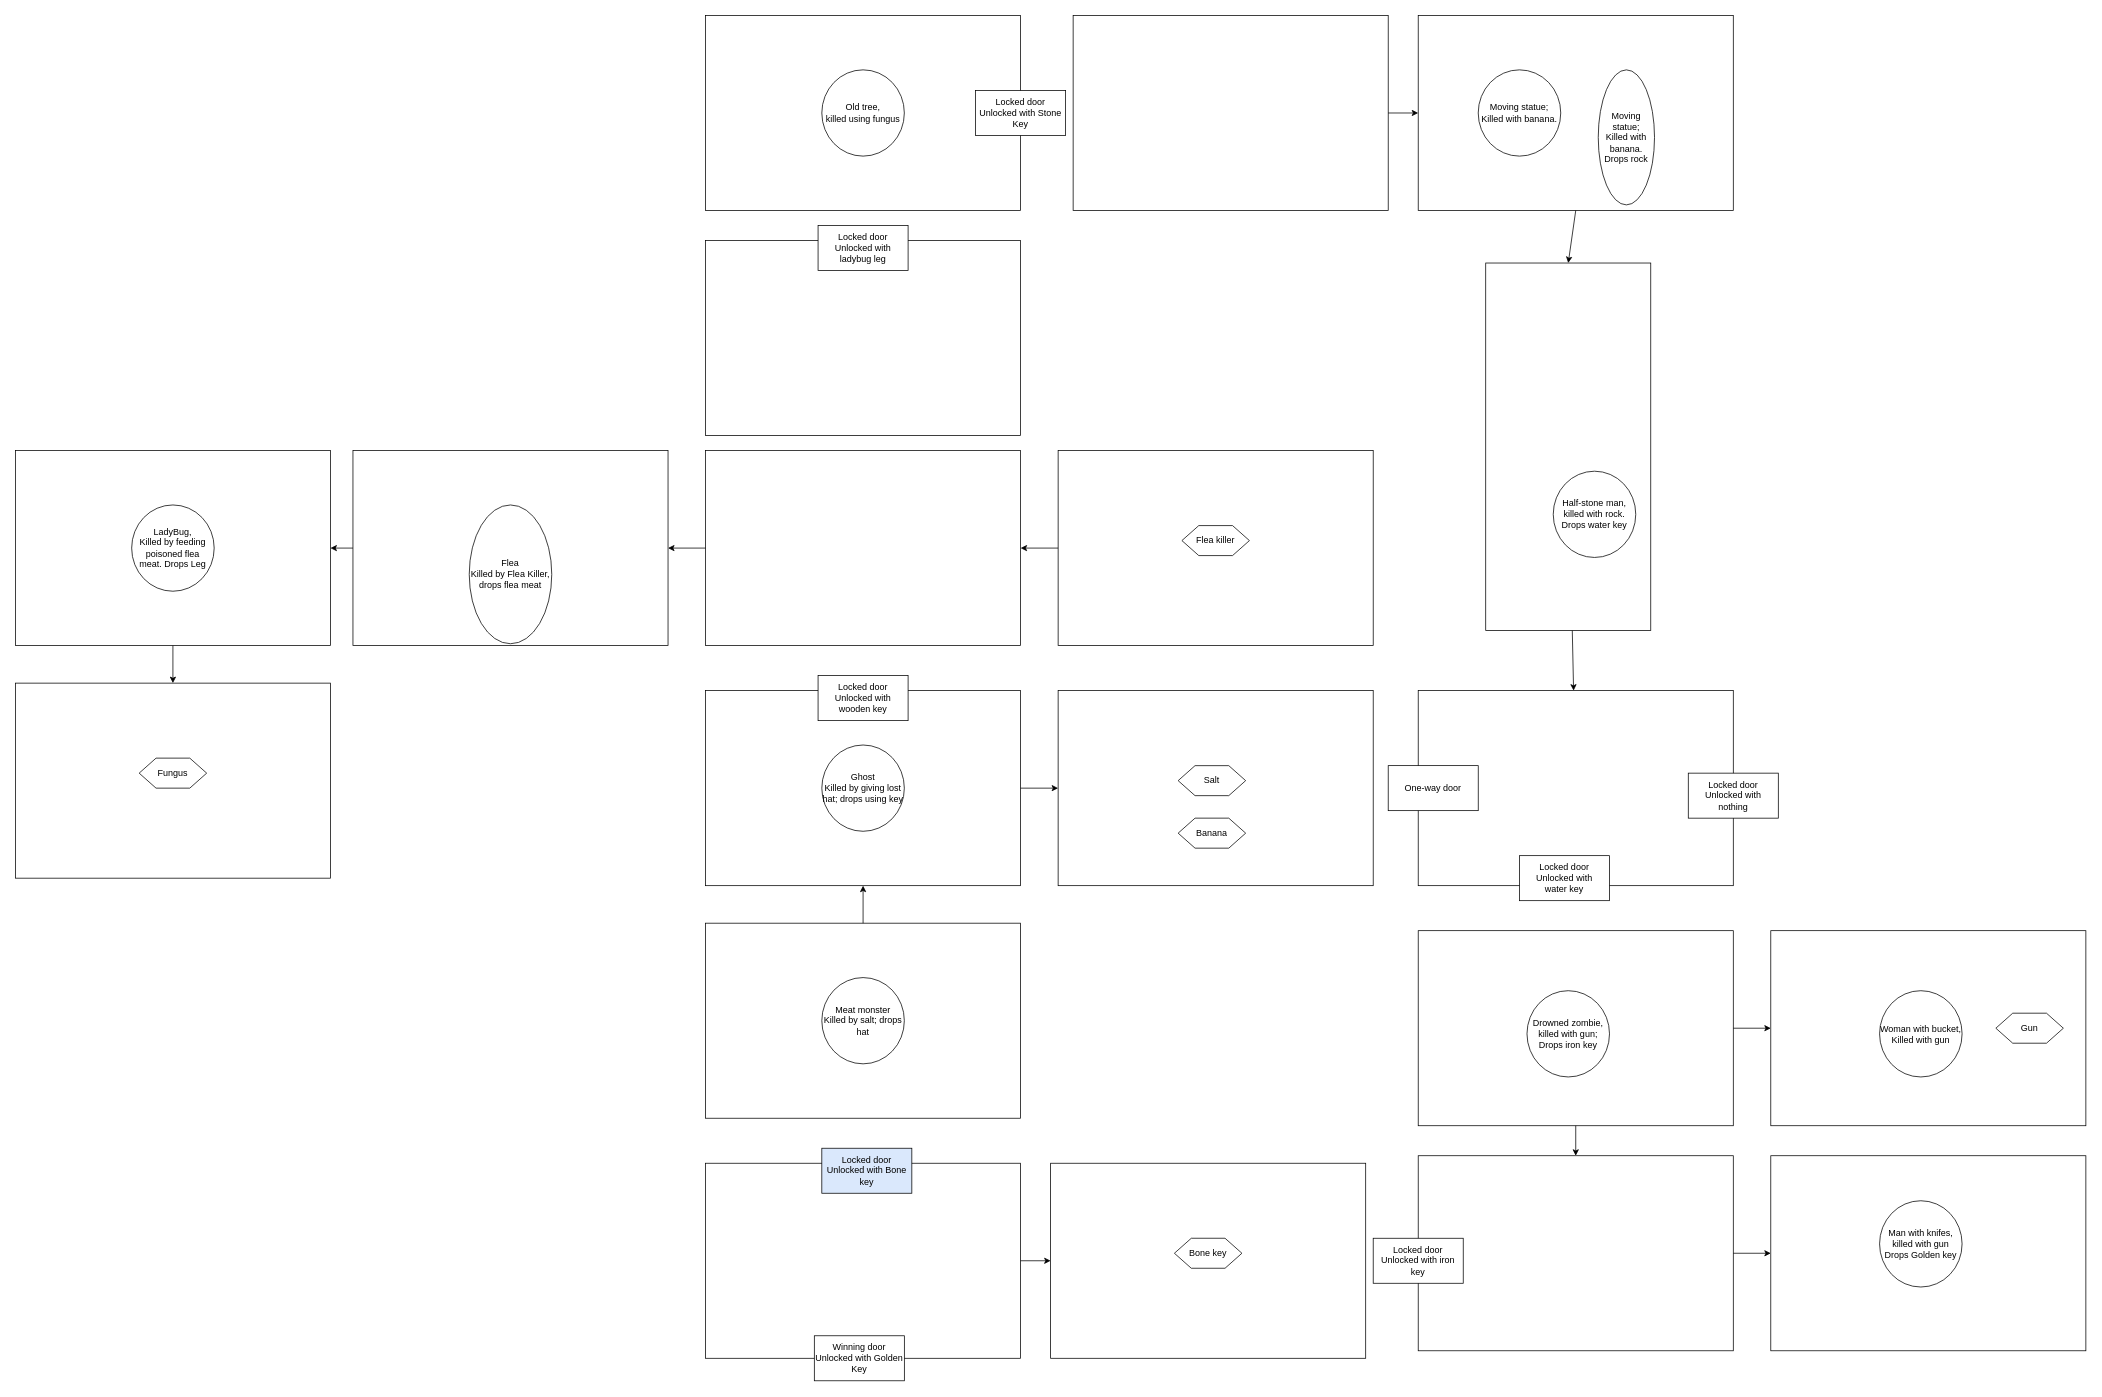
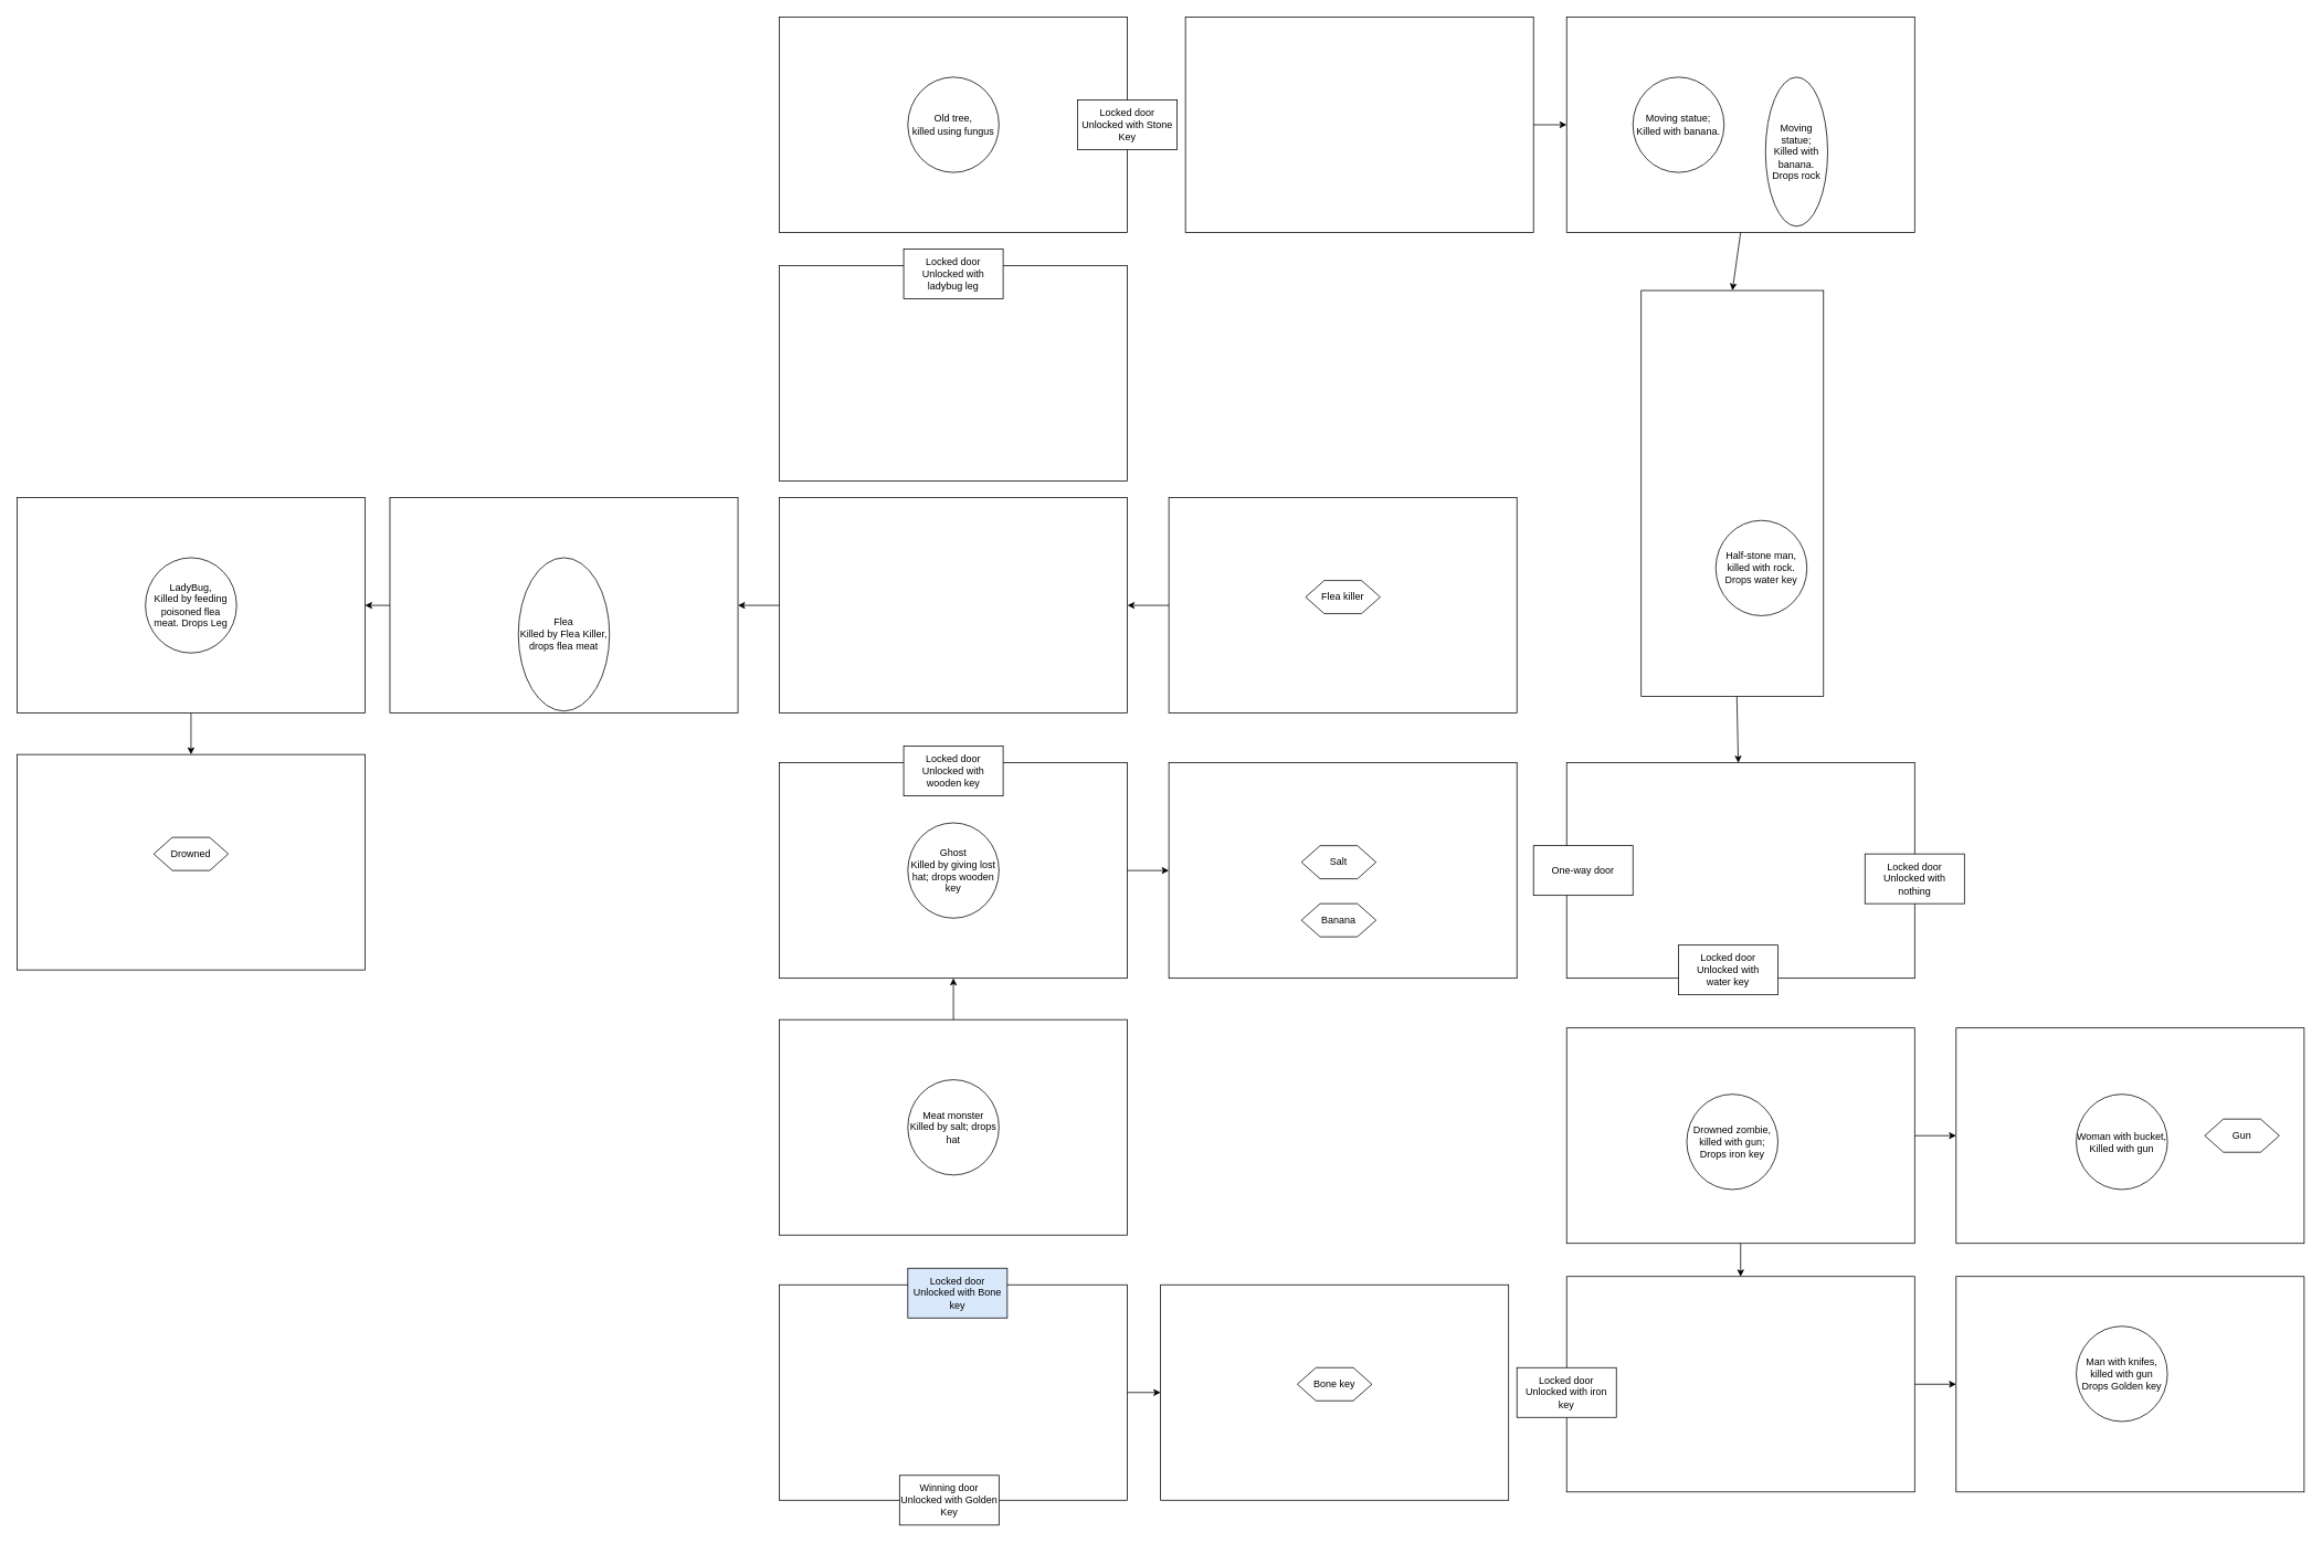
  <mxCell id="0" />
  <mxCell id="1" parent="0" />
  <mxCell id="2" value="" style="rounded=0;whiteSpace=wrap;html=1;" vertex="1" parent="1"><mxGeometry x="1890" y="1540" width="420" height="260" as="geometry" /></mxCell>
  <mxCell id="3" value="" style="rounded=0;whiteSpace=wrap;html=1;" vertex="1" parent="1"><mxGeometry x="1410" y="920" width="420" height="260" as="geometry" /></mxCell>
  <mxCell id="4" value="" style="rounded=0;whiteSpace=wrap;html=1;" vertex="1" parent="1"><mxGeometry x="940" y="920" width="420" height="260" as="geometry" /></mxCell>
- <mxCell id="5" value="&lt;div&gt;Ghost&lt;/div&gt;&lt;div&gt;Killed by giving lost hat; drops using key&lt;br&gt;&lt;/div&gt;" style="ellipse;whiteSpace=wrap;html=1;" vertex="1" parent="1"><mxGeometry x="1095" y="992.5" width="110" height="115" as="geometry" /></mxCell>
+ <mxCell id="5" value="&lt;div&gt;Ghost&lt;/div&gt;&lt;div&gt;Killed by giving lost hat; drops wooden key&lt;br&gt;&lt;/div&gt;" style="ellipse;whiteSpace=wrap;html=1;" vertex="1" parent="1"><mxGeometry x="1095" y="992.5" width="110" height="115" as="geometry" /></mxCell>
  <mxCell id="6" value="" style="rounded=0;whiteSpace=wrap;html=1;" vertex="1" parent="1"><mxGeometry x="940" y="1230" width="420" height="260" as="geometry" /></mxCell>
  <mxCell id="7" value="Meat monster&lt;br&gt;&lt;div&gt;Killed by salt; drops hat&lt;/div&gt;" style="ellipse;whiteSpace=wrap;html=1;" vertex="1" parent="1"><mxGeometry x="1095" y="1302.5" width="110" height="115" as="geometry" /></mxCell>
  <mxCell id="8" value="" style="rounded=0;whiteSpace=wrap;html=1;" vertex="1" parent="1"><mxGeometry x="940" y="600" width="420" height="260" as="geometry" /></mxCell>
  <mxCell id="9" value="Salt" style="shape=hexagon;perimeter=hexagonPerimeter2;whiteSpace=wrap;html=1;" vertex="1" parent="1"><mxGeometry x="1570" y="1020" width="90" height="40" as="geometry" /></mxCell>
  <mxCell id="10" value="" style="rounded=0;whiteSpace=wrap;html=1;" vertex="1" parent="1"><mxGeometry x="940" y="1550" width="420" height="260" as="geometry" /></mxCell>
  <mxCell id="11" value="Locked door&lt;br&gt;Unlocked with wooden key" style="rounded=0;whiteSpace=wrap;html=1;" vertex="1" parent="1"><mxGeometry x="1090" y="900" width="120" height="60" as="geometry" /></mxCell>
  <mxCell id="12" value="" style="rounded=0;whiteSpace=wrap;html=1;" vertex="1" parent="1"><mxGeometry x="1400" y="1550" width="420" height="260" as="geometry" /></mxCell>
  <mxCell id="13" value="Bone key" style="shape=hexagon;perimeter=hexagonPerimeter2;whiteSpace=wrap;html=1;" vertex="1" parent="1"><mxGeometry x="1565" y="1650" width="90" height="40" as="geometry" /></mxCell>
  <mxCell id="14" value="Locked door&lt;br&gt;Unlocked with Bone key" style="rounded=0;whiteSpace=wrap;html=1;fillColor=#dae8fc;" vertex="1" parent="1"><mxGeometry x="1095" y="1530" width="120" height="60" as="geometry" /></mxCell>
  <mxCell id="15" value="" style="rounded=0;whiteSpace=wrap;html=1;" vertex="1" parent="1"><mxGeometry x="1410" y="600" width="420" height="260" as="geometry" /></mxCell>
  <mxCell id="16" value="Flea killer" style="shape=hexagon;perimeter=hexagonPerimeter2;whiteSpace=wrap;html=1;" vertex="1" parent="1"><mxGeometry x="1575" y="700" width="90" height="40" as="geometry" /></mxCell>
  <mxCell id="17" value="" style="rounded=0;whiteSpace=wrap;html=1;" vertex="1" parent="1"><mxGeometry x="470" y="600" width="420" height="260" as="geometry" /></mxCell>
  <mxCell id="18" value="Flea&lt;br&gt;Killed by Flea Killer,&lt;br&gt;drops flea meat" style="ellipse;whiteSpace=wrap;html=1;" vertex="1" parent="1"><mxGeometry x="625" y="672.5" width="110" height="185" as="geometry" /></mxCell>
  <mxCell id="19" value="" style="rounded=0;whiteSpace=wrap;html=1;" vertex="1" parent="1"><mxGeometry x="20" y="600" width="420" height="260" as="geometry" /></mxCell>
  <mxCell id="20" value="LadyBug,&lt;br&gt;Killed by feeding&lt;br&gt;poisoned flea &lt;br&gt;meat. Drops Leg" style="ellipse;whiteSpace=wrap;html=1;" vertex="1" parent="1"><mxGeometry x="175" y="672.5" width="110" height="115" as="geometry" /></mxCell>
  <mxCell id="21" value="" style="rounded=0;whiteSpace=wrap;html=1;" vertex="1" parent="1"><mxGeometry x="940" y="320" width="420" height="260" as="geometry" /></mxCell>
  <mxCell id="22" value="Locked door&lt;br&gt;Unlocked with ladybug leg" style="rounded=0;whiteSpace=wrap;html=1;" vertex="1" parent="1"><mxGeometry x="1090" y="300" width="120" height="60" as="geometry" /></mxCell>
  <mxCell id="23" value="" style="rounded=0;whiteSpace=wrap;html=1;" vertex="1" parent="1"><mxGeometry x="940" y="20" width="420" height="260" as="geometry" /></mxCell>
  <mxCell id="24" value="&lt;div&gt;Old tree,&lt;br&gt;killed using fungus&lt;br&gt;&lt;/div&gt;" style="ellipse;whiteSpace=wrap;html=1;" vertex="1" parent="1"><mxGeometry x="1095" y="92.5" width="110" height="115" as="geometry" /></mxCell>
  <mxCell id="25" value="" style="rounded=0;whiteSpace=wrap;html=1;" vertex="1" parent="1"><mxGeometry x="20" y="910" width="420" height="260" as="geometry" /></mxCell>
- <mxCell id="26" value="Fungus" style="shape=hexagon;perimeter=hexagonPerimeter2;whiteSpace=wrap;html=1;" vertex="1" parent="1"><mxGeometry x="185" y="1010" width="90" height="40" as="geometry" /></mxCell>
+ <mxCell id="26" value="Drowned" style="shape=hexagon;perimeter=hexagonPerimeter2;whiteSpace=wrap;html=1;" vertex="1" parent="1"><mxGeometry x="185" y="1010" width="90" height="40" as="geometry" /></mxCell>
  <mxCell id="27" value="Locked door&lt;br&gt;Unlocked with Stone Key" style="rounded=0;whiteSpace=wrap;html=1;" vertex="1" parent="1"><mxGeometry x="1300" y="120" width="120" height="60" as="geometry" /></mxCell>
  <mxCell id="28" value="" style="rounded=0;whiteSpace=wrap;html=1;" vertex="1" parent="1"><mxGeometry x="1430" y="20" width="420" height="260" as="geometry" /></mxCell>
  <mxCell id="29" value="" style="rounded=0;whiteSpace=wrap;html=1;" vertex="1" parent="1"><mxGeometry x="1890" y="20" width="420" height="260" as="geometry" /></mxCell>
  <mxCell id="30" value="Moving statue;&lt;br&gt;Killed with banana.&lt;br&gt;Drops rock" style="ellipse;whiteSpace=wrap;html=1;" vertex="1" parent="1"><mxGeometry x="2130" y="92.5" width="75" height="180" as="geometry" /></mxCell>
  <mxCell id="31" value="Banana" style="shape=hexagon;perimeter=hexagonPerimeter2;whiteSpace=wrap;html=1;" vertex="1" parent="1"><mxGeometry x="1570" y="1090" width="90" height="40" as="geometry" /></mxCell>
  <mxCell id="32" value="" style="rounded=0;whiteSpace=wrap;html=1;" vertex="1" parent="1"><mxGeometry x="1980" y="350" width="220" height="490" as="geometry" /></mxCell>
  <mxCell id="33" value="Moving statue;&lt;br&gt;Killed with banana." style="ellipse;whiteSpace=wrap;html=1;" vertex="1" parent="1"><mxGeometry x="1970" y="92.5" width="110" height="115" as="geometry" /></mxCell>
  <mxCell id="34" value="Half-stone man,&lt;br&gt;killed with rock.&lt;br&gt;Drops water key" style="ellipse;whiteSpace=wrap;html=1;" vertex="1" parent="1"><mxGeometry x="2070" y="627.5" width="110" height="115" as="geometry" /></mxCell>
  <mxCell id="35" value="" style="rounded=0;whiteSpace=wrap;html=1;" vertex="1" parent="1"><mxGeometry x="1890" y="920" width="420" height="260" as="geometry" /></mxCell>
  <mxCell id="36" value="Locked door&lt;br&gt;Unlocked with&lt;br&gt;water key" style="rounded=0;whiteSpace=wrap;html=1;" vertex="1" parent="1"><mxGeometry x="2025" y="1140" width="120" height="60" as="geometry" /></mxCell>
  <mxCell id="37" value="Winning door&lt;br&gt;Unlocked with Golden Key" style="rounded=0;whiteSpace=wrap;html=1;" vertex="1" parent="1"><mxGeometry x="1085" y="1780" width="120" height="60" as="geometry" /></mxCell>
  <mxCell id="38" value="" style="rounded=0;whiteSpace=wrap;html=1;" vertex="1" parent="1"><mxGeometry x="1890" y="1240" width="420" height="260" as="geometry" /></mxCell>
  <mxCell id="39" value="Drowned zombie,&lt;br&gt;killed with gun;&lt;br&gt;Drops iron key" style="ellipse;whiteSpace=wrap;html=1;" vertex="1" parent="1"><mxGeometry x="2035" y="1320" width="110" height="115" as="geometry" /></mxCell>
  <mxCell id="40" value="Locked door&lt;br&gt;Unlocked with&lt;br&gt;nothing" style="rounded=0;whiteSpace=wrap;html=1;" vertex="1" parent="1"><mxGeometry x="2250" y="1030" width="120" height="60" as="geometry" /></mxCell>
  <mxCell id="41" value="" style="rounded=0;whiteSpace=wrap;html=1;" vertex="1" parent="1"><mxGeometry x="2360" y="1240" width="420" height="260" as="geometry" /></mxCell>
  <mxCell id="42" value="Woman with bucket,&lt;br&gt;&lt;div&gt;Killed with gun&lt;/div&gt;" style="ellipse;whiteSpace=wrap;html=1;" vertex="1" parent="1"><mxGeometry x="2505" y="1320" width="110" height="115" as="geometry" /></mxCell>
  <mxCell id="43" value="Locked door&lt;br&gt;Unlocked with iron key" style="rounded=0;whiteSpace=wrap;html=1;" vertex="1" parent="1"><mxGeometry x="1830" y="1650" width="120" height="60" as="geometry" /></mxCell>
  <mxCell id="44" value="Gun" style="shape=hexagon;perimeter=hexagonPerimeter2;whiteSpace=wrap;html=1;" vertex="1" parent="1"><mxGeometry x="2660" y="1350" width="90" height="40" as="geometry" /></mxCell>
  <mxCell id="45" value="" style="rounded=0;whiteSpace=wrap;html=1;" vertex="1" parent="1"><mxGeometry x="2360" y="1540" width="420" height="260" as="geometry" /></mxCell>
  <mxCell id="46" value="&lt;div&gt;Man with knifes, killed with gun&lt;br&gt;&lt;/div&gt;Drops Golden key" style="ellipse;whiteSpace=wrap;html=1;" vertex="1" parent="1"><mxGeometry x="2505" y="1600" width="110" height="115" as="geometry" /></mxCell>
  <mxCell id="47" value="" style="endArrow=classic;html=1;" edge="1" parent="1" source="32" target="35"><mxGeometry width="50" height="50" relative="1" as="geometry"><mxPoint x="2090" y="860" as="sourcePoint" /><mxPoint x="2090" y="900" as="targetPoint" /></mxGeometry></mxCell>
  <mxCell id="48" value="" style="endArrow=classic;html=1;exitX=1;exitY=0.5;exitDx=0;exitDy=0;entryX=0;entryY=0.5;entryDx=0;entryDy=0;" edge="1" parent="1" source="38" target="41"><mxGeometry width="50" height="50" relative="1" as="geometry"><mxPoint x="2100" y="870" as="sourcePoint" /><mxPoint x="2100" y="910" as="targetPoint" /></mxGeometry></mxCell>
  <mxCell id="49" value="" style="endArrow=classic;html=1;exitX=0.5;exitY=1;exitDx=0;exitDy=0;" edge="1" parent="1" source="38" target="2"><mxGeometry width="50" height="50" relative="1" as="geometry"><mxPoint x="2320" y="1380" as="sourcePoint" /><mxPoint x="2370" y="1380" as="targetPoint" /></mxGeometry></mxCell>
  <mxCell id="50" value="" style="endArrow=classic;html=1;exitX=1;exitY=0.5;exitDx=0;exitDy=0;entryX=0;entryY=0.5;entryDx=0;entryDy=0;" edge="1" parent="1" source="2" target="45"><mxGeometry width="50" height="50" relative="1" as="geometry"><mxPoint x="2110" y="1510" as="sourcePoint" /><mxPoint x="2110" y="1550" as="targetPoint" /></mxGeometry></mxCell>
  <mxCell id="51" value="" style="endArrow=classic;html=1;entryX=0;entryY=0.5;entryDx=0;entryDy=0;" edge="1" parent="1" source="10" target="12"><mxGeometry width="50" height="50" relative="1" as="geometry"><mxPoint x="2110" y="1510" as="sourcePoint" /><mxPoint x="2110" y="1550" as="targetPoint" /></mxGeometry></mxCell>
  <mxCell id="52" value="" style="endArrow=classic;html=1;exitX=0.5;exitY=0;exitDx=0;exitDy=0;" edge="1" parent="1" source="6" target="4"><mxGeometry width="50" height="50" relative="1" as="geometry"><mxPoint x="2100" y="870" as="sourcePoint" /><mxPoint x="2100" y="910" as="targetPoint" /></mxGeometry></mxCell>
  <mxCell id="53" value="" style="endArrow=classic;html=1;exitX=1;exitY=0.5;exitDx=0;exitDy=0;entryX=0;entryY=0.5;entryDx=0;entryDy=0;" edge="1" parent="1" source="4" target="3"><mxGeometry width="50" height="50" relative="1" as="geometry"><mxPoint x="2320" y="1380" as="sourcePoint" /><mxPoint x="2370" y="1380" as="targetPoint" /></mxGeometry></mxCell>
  <mxCell id="54" value="" style="endArrow=classic;html=1;exitX=0.5;exitY=1;exitDx=0;exitDy=0;entryX=0.5;entryY=0;entryDx=0;entryDy=0;" edge="1" parent="1" source="29" target="32"><mxGeometry width="50" height="50" relative="1" as="geometry"><mxPoint x="2100" y="870" as="sourcePoint" /><mxPoint x="2100" y="910" as="targetPoint" /></mxGeometry></mxCell>
  <mxCell id="55" value="" style="endArrow=classic;html=1;exitX=1;exitY=0.5;exitDx=0;exitDy=0;entryX=0;entryY=0.5;entryDx=0;entryDy=0;" edge="1" parent="1" source="28" target="29"><mxGeometry width="50" height="50" relative="1" as="geometry"><mxPoint x="1370" y="1060" as="sourcePoint" /><mxPoint x="1420" y="1060" as="targetPoint" /></mxGeometry></mxCell>
  <mxCell id="56" value="" style="endArrow=classic;html=1;exitX=0;exitY=0.5;exitDx=0;exitDy=0;entryX=1;entryY=0.5;entryDx=0;entryDy=0;" edge="1" parent="1" source="15" target="8"><mxGeometry width="50" height="50" relative="1" as="geometry"><mxPoint x="1860" y="160" as="sourcePoint" /><mxPoint x="1900" y="160" as="targetPoint" /></mxGeometry></mxCell>
  <mxCell id="57" value="" style="endArrow=classic;html=1;exitX=0;exitY=0.5;exitDx=0;exitDy=0;entryX=1;entryY=0.5;entryDx=0;entryDy=0;" edge="1" parent="1" source="8" target="17"><mxGeometry width="50" height="50" relative="1" as="geometry"><mxPoint x="1420" y="740" as="sourcePoint" /><mxPoint x="1370" y="740" as="targetPoint" /></mxGeometry></mxCell>
  <mxCell id="58" value="" style="endArrow=classic;html=1;entryX=1;entryY=0.5;entryDx=0;entryDy=0;" edge="1" parent="1" target="19"><mxGeometry width="50" height="50" relative="1" as="geometry"><mxPoint x="470" y="730" as="sourcePoint" /><mxPoint x="900" y="740" as="targetPoint" /></mxGeometry></mxCell>
  <mxCell id="59" value="" style="endArrow=classic;html=1;exitX=0.5;exitY=1;exitDx=0;exitDy=0;entryX=0.5;entryY=0;entryDx=0;entryDy=0;" edge="1" parent="1" source="19" target="25"><mxGeometry width="50" height="50" relative="1" as="geometry"><mxPoint x="950" y="740" as="sourcePoint" /><mxPoint x="900" y="740" as="targetPoint" /></mxGeometry></mxCell>
  <mxCell id="60" value="One-way door" style="rounded=0;whiteSpace=wrap;html=1;" vertex="1" parent="1"><mxGeometry x="1850" y="1020" width="120" height="60" as="geometry" /></mxCell>
